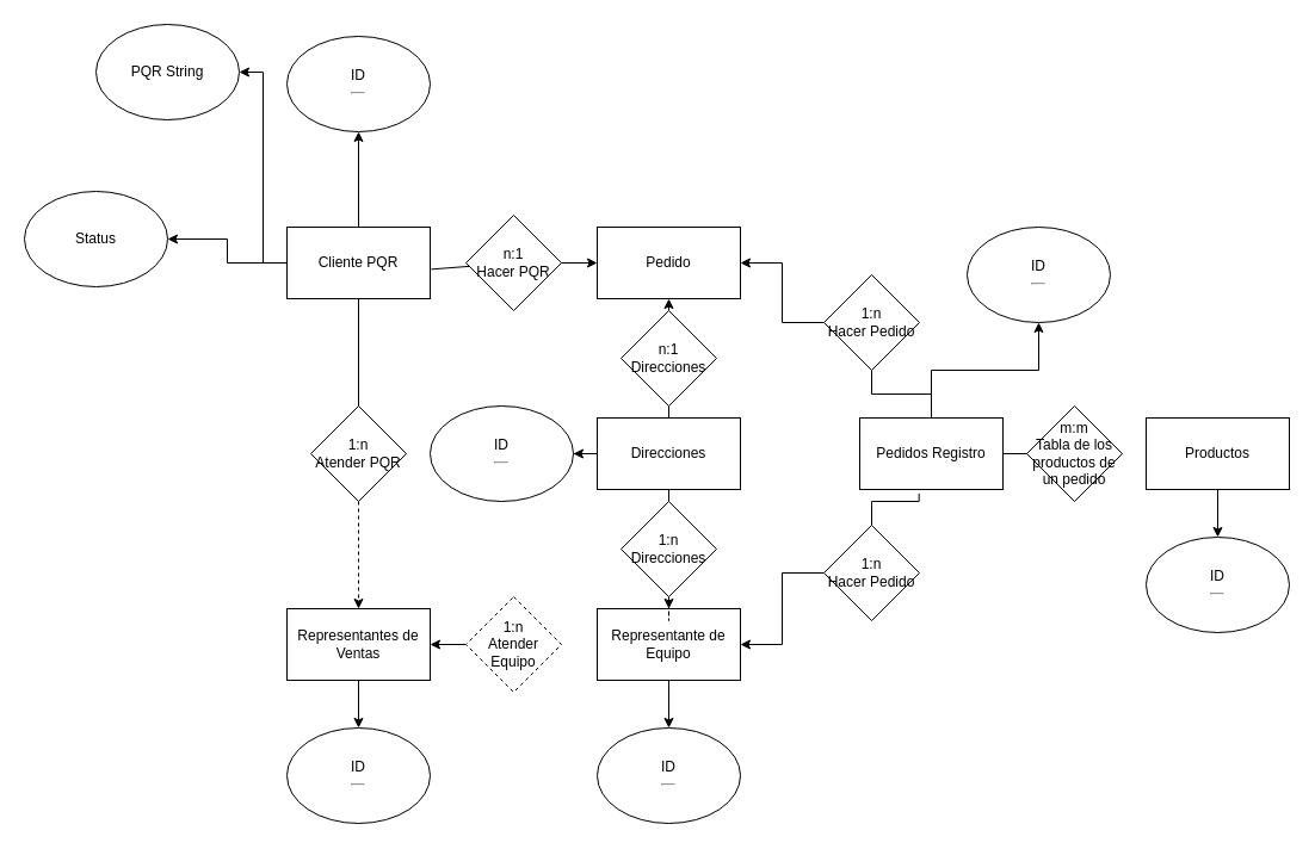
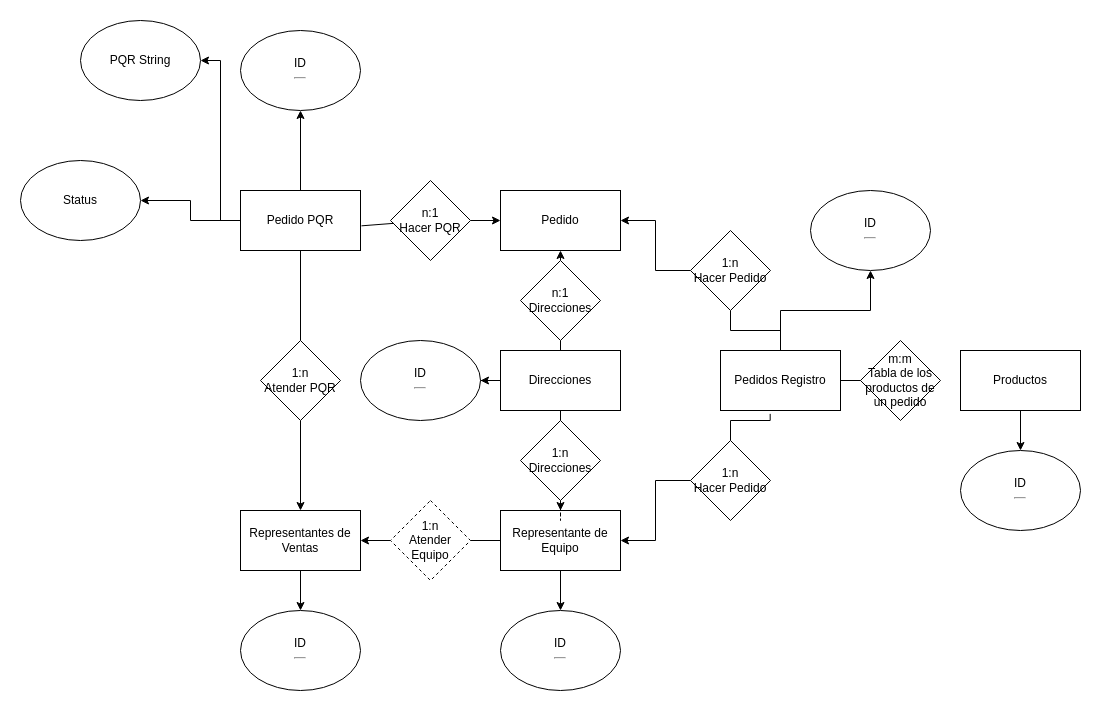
  <mxCell id="0" />
  <mxCell id="1" parent="0" />
  <mxCell id="2" value="Pedido" style="rounded=0;whiteSpace=wrap;html=1;" vertex="1" parent="1"><mxGeometry x="500" y="190" width="120" height="60" as="geometry" /></mxCell>
  <mxCell id="3" style="edgeStyle=orthogonalEdgeStyle;rounded=0;orthogonalLoop=1;jettySize=auto;html=1;entryX=0.5;entryY=0;entryDx=0;entryDy=0;" edge="1" parent="1" source="4" target="43"><mxGeometry relative="1" as="geometry" /></mxCell>
  <mxCell id="4" value="Productos" style="rounded=0;whiteSpace=wrap;html=1;" vertex="1" parent="1"><mxGeometry x="960" y="350" width="120" height="60" as="geometry" /></mxCell>
  <mxCell id="5" style="edgeStyle=orthogonalEdgeStyle;rounded=0;orthogonalLoop=1;jettySize=auto;html=1;" edge="1" parent="1" source="6" target="44"><mxGeometry relative="1" as="geometry" /></mxCell>
  <mxCell id="6" value="Pedidos Registro" style="rounded=0;whiteSpace=wrap;html=1;" vertex="1" parent="1"><mxGeometry x="720" y="350" width="120" height="60" as="geometry" /></mxCell>
  <mxCell id="7" style="edgeStyle=orthogonalEdgeStyle;rounded=0;orthogonalLoop=1;jettySize=auto;html=1;" edge="1" parent="1" source="8" target="41"><mxGeometry relative="1" as="geometry" /></mxCell>
  <mxCell id="8" value="Representantes de Ventas" style="rounded=0;whiteSpace=wrap;html=1;" vertex="1" parent="1"><mxGeometry x="240" y="510" width="120" height="60" as="geometry" /></mxCell>
  <mxCell id="9" style="edgeStyle=orthogonalEdgeStyle;rounded=0;orthogonalLoop=1;jettySize=auto;html=1;entryX=0.5;entryY=0;entryDx=0;entryDy=0;" edge="1" parent="1" source="10" target="42"><mxGeometry relative="1" as="geometry" /></mxCell>
  <mxCell id="10" value="Representante de Equipo" style="rounded=0;whiteSpace=wrap;html=1;" vertex="1" parent="1"><mxGeometry x="500" y="510" width="120" height="60" as="geometry" /></mxCell>
  <mxCell id="11" style="edgeStyle=orthogonalEdgeStyle;rounded=0;orthogonalLoop=1;jettySize=auto;html=1;" edge="1" parent="1" source="12" target="8"><mxGeometry relative="1" as="geometry" /></mxCell>
  <mxCell id="12" value="1:n&lt;div&gt;Atender Equipo&lt;/div&gt;" style="rhombus;whiteSpace=wrap;html=1;rounded=0;dashed=1;" vertex="1" parent="1"><mxGeometry x="390" y="500" width="80" height="80" as="geometry" /></mxCell>
+ <mxCell id="13" value="" style="endArrow=none;html=1;rounded=0;exitX=1;exitY=0.5;exitDx=0;exitDy=0;entryX=0;entryY=0.5;entryDx=0;entryDy=0;" edge="1" parent="1" source="12" target="10"><mxGeometry width="50" height="50" relative="1" as="geometry"><mxPoint x="550" y="570" as="sourcePoint" /><mxPoint x="600" y="520" as="targetPoint" /></mxGeometry></mxCell>
  <mxCell id="14" style="edgeStyle=orthogonalEdgeStyle;rounded=0;orthogonalLoop=1;jettySize=auto;html=1;" edge="1" parent="1" source="17" target="40"><mxGeometry relative="1" as="geometry" /></mxCell>
  <mxCell id="15" style="edgeStyle=orthogonalEdgeStyle;rounded=0;orthogonalLoop=1;jettySize=auto;html=1;entryX=1;entryY=0.5;entryDx=0;entryDy=0;" edge="1" parent="1" source="17" target="46"><mxGeometry relative="1" as="geometry" /></mxCell>
  <mxCell id="16" style="edgeStyle=orthogonalEdgeStyle;rounded=0;orthogonalLoop=1;jettySize=auto;html=1;entryX=1;entryY=0.5;entryDx=0;entryDy=0;" edge="1" parent="1" source="17" target="47"><mxGeometry relative="1" as="geometry" /></mxCell>
- <mxCell id="17" value="Cliente PQR" style="rounded=0;whiteSpace=wrap;html=1;" vertex="1" parent="1"><mxGeometry x="240" y="190" width="120" height="60" as="geometry" /></mxCell>
- <mxCell id="18" style="edgeStyle=orthogonalEdgeStyle;rounded=0;orthogonalLoop=1;jettySize=auto;html=1;entryX=0.5;entryY=0;entryDx=0;entryDy=0;dashed=1;" edge="1" parent="1" source="19" target="8"><mxGeometry relative="1" as="geometry" /></mxCell>
+ <mxCell id="17" value="Pedido PQR" style="rounded=0;whiteSpace=wrap;html=1;" vertex="1" parent="1"><mxGeometry x="240" y="190" width="120" height="60" as="geometry" /></mxCell>
+ <mxCell id="18" style="edgeStyle=orthogonalEdgeStyle;rounded=0;orthogonalLoop=1;jettySize=auto;html=1;entryX=0.5;entryY=0;entryDx=0;entryDy=0;" edge="1" parent="1" source="19" target="8"><mxGeometry relative="1" as="geometry" /></mxCell>
  <mxCell id="19" value="1:n&lt;div&gt;Atender PQR&lt;/div&gt;" style="rhombus;whiteSpace=wrap;html=1;rounded=0;" vertex="1" parent="1"><mxGeometry x="260" y="340" width="80" height="80" as="geometry" /></mxCell>
  <mxCell id="20" value="" style="endArrow=none;html=1;rounded=0;exitX=0.5;exitY=1;exitDx=0;exitDy=0;" edge="1" parent="1" source="17" target="19"><mxGeometry width="50" height="50" relative="1" as="geometry"><mxPoint x="550" y="470" as="sourcePoint" /><mxPoint x="600" y="420" as="targetPoint" /></mxGeometry></mxCell>
  <mxCell id="21" style="edgeStyle=orthogonalEdgeStyle;rounded=0;orthogonalLoop=1;jettySize=auto;html=1;entryX=0;entryY=0.5;entryDx=0;entryDy=0;" edge="1" parent="1" source="22" target="2"><mxGeometry relative="1" as="geometry" /></mxCell>
  <mxCell id="22" value="n:1&lt;div&gt;Hacer PQR&lt;/div&gt;" style="rhombus;whiteSpace=wrap;html=1;rounded=0;" vertex="1" parent="1"><mxGeometry x="390" y="180" width="80" height="80" as="geometry" /></mxCell>
  <mxCell id="23" value="" style="endArrow=none;html=1;rounded=0;exitX=1.008;exitY=0.589;exitDx=0;exitDy=0;exitPerimeter=0;" edge="1" parent="1" source="17" target="22"><mxGeometry width="50" height="50" relative="1" as="geometry"><mxPoint x="470" y="470" as="sourcePoint" /><mxPoint x="520" y="420" as="targetPoint" /></mxGeometry></mxCell>
  <mxCell id="24" style="edgeStyle=orthogonalEdgeStyle;rounded=0;orthogonalLoop=1;jettySize=auto;html=1;exitX=0.5;exitY=1;exitDx=0;exitDy=0;dashed=1;" edge="1" parent="1" source="25" target="10"><mxGeometry relative="1" as="geometry" /></mxCell>
  <mxCell id="25" value="1:n&lt;div&gt;Direcciones&lt;/div&gt;" style="rhombus;whiteSpace=wrap;html=1;" vertex="1" parent="1"><mxGeometry x="520" y="420" width="80" height="80" as="geometry" /></mxCell>
  <mxCell id="26" style="edgeStyle=orthogonalEdgeStyle;rounded=0;orthogonalLoop=1;jettySize=auto;html=1;" edge="1" parent="1" source="27" target="45"><mxGeometry relative="1" as="geometry" /></mxCell>
  <mxCell id="27" value="Direcciones" style="rounded=0;whiteSpace=wrap;html=1;" vertex="1" parent="1"><mxGeometry x="500" y="350" width="120" height="60" as="geometry" /></mxCell>
  <mxCell id="28" style="edgeStyle=orthogonalEdgeStyle;rounded=0;orthogonalLoop=1;jettySize=auto;html=1;exitX=0.5;exitY=0;exitDx=0;exitDy=0;entryX=0.5;entryY=1;entryDx=0;entryDy=0;" edge="1" parent="1" source="29" target="2"><mxGeometry relative="1" as="geometry" /></mxCell>
  <mxCell id="29" value="n:1&lt;div&gt;Direcciones&lt;/div&gt;" style="rhombus;whiteSpace=wrap;html=1;" vertex="1" parent="1"><mxGeometry x="520" y="260" width="80" height="80" as="geometry" /></mxCell>
  <mxCell id="30" value="" style="endArrow=none;html=1;rounded=0;entryX=0.5;entryY=1;entryDx=0;entryDy=0;" edge="1" parent="1" source="25" target="27"><mxGeometry width="50" height="50" relative="1" as="geometry"><mxPoint x="530" y="470" as="sourcePoint" /><mxPoint x="580" y="420" as="targetPoint" /></mxGeometry></mxCell>
  <mxCell id="31" value="" style="endArrow=none;html=1;rounded=0;entryX=0.5;entryY=1;entryDx=0;entryDy=0;exitX=0.5;exitY=0;exitDx=0;exitDy=0;" edge="1" parent="1" source="27" target="29"><mxGeometry width="50" height="50" relative="1" as="geometry"><mxPoint x="530" y="470" as="sourcePoint" /><mxPoint x="580" y="420" as="targetPoint" /></mxGeometry></mxCell>
  <mxCell id="32" style="edgeStyle=orthogonalEdgeStyle;rounded=0;orthogonalLoop=1;jettySize=auto;html=1;entryX=1;entryY=0.5;entryDx=0;entryDy=0;" edge="1" parent="1" source="33" target="10"><mxGeometry relative="1" as="geometry" /></mxCell>
  <mxCell id="33" value="1:n&lt;div&gt;Hacer Pedido&lt;/div&gt;" style="rhombus;whiteSpace=wrap;html=1;" vertex="1" parent="1"><mxGeometry x="690" y="440" width="80" height="80" as="geometry" /></mxCell>
  <mxCell id="34" style="edgeStyle=orthogonalEdgeStyle;rounded=0;orthogonalLoop=1;jettySize=auto;html=1;entryX=1;entryY=0.5;entryDx=0;entryDy=0;" edge="1" parent="1" source="36" target="2"><mxGeometry relative="1" as="geometry" /></mxCell>
  <mxCell id="35" style="edgeStyle=orthogonalEdgeStyle;rounded=0;orthogonalLoop=1;jettySize=auto;html=1;entryX=0.5;entryY=0;entryDx=0;entryDy=0;endArrow=none;endFill=0;" edge="1" parent="1" source="36" target="6"><mxGeometry relative="1" as="geometry" /></mxCell>
  <mxCell id="36" value="1:n&lt;div&gt;Hacer Pedido&lt;/div&gt;" style="rhombus;whiteSpace=wrap;html=1;" vertex="1" parent="1"><mxGeometry x="690" y="230" width="80" height="80" as="geometry" /></mxCell>
  <mxCell id="37" style="edgeStyle=orthogonalEdgeStyle;rounded=0;orthogonalLoop=1;jettySize=auto;html=1;entryX=0.414;entryY=1.056;entryDx=0;entryDy=0;entryPerimeter=0;endArrow=none;endFill=0;" edge="1" parent="1" source="33" target="6"><mxGeometry relative="1" as="geometry" /></mxCell>
  <mxCell id="38" style="edgeStyle=orthogonalEdgeStyle;rounded=0;orthogonalLoop=1;jettySize=auto;html=1;entryX=1;entryY=0.5;entryDx=0;entryDy=0;endArrow=none;endFill=0;" edge="1" parent="1" source="39" target="6"><mxGeometry relative="1" as="geometry" /></mxCell>
  <mxCell id="39" value="m:m&lt;div&gt;Tabla de los productos de un pedido&lt;/div&gt;" style="rhombus;whiteSpace=wrap;html=1;rounded=0;" vertex="1" parent="1"><mxGeometry x="860" y="340" width="80" height="80" as="geometry" /></mxCell>
  <mxCell id="40" value="ID&lt;hr&gt;" style="ellipse;whiteSpace=wrap;html=1;" vertex="1" parent="1"><mxGeometry x="240" y="30" width="120" height="80" as="geometry" /></mxCell>
  <mxCell id="41" value="ID&lt;hr&gt;" style="ellipse;whiteSpace=wrap;html=1;" vertex="1" parent="1"><mxGeometry x="240" y="610" width="120" height="80" as="geometry" /></mxCell>
  <mxCell id="42" value="ID&lt;hr&gt;" style="ellipse;whiteSpace=wrap;html=1;" vertex="1" parent="1"><mxGeometry x="500" y="610" width="120" height="80" as="geometry" /></mxCell>
  <mxCell id="43" value="ID&lt;hr&gt;" style="ellipse;whiteSpace=wrap;html=1;" vertex="1" parent="1"><mxGeometry x="960" y="450" width="120" height="80" as="geometry" /></mxCell>
  <mxCell id="44" value="ID&lt;hr&gt;" style="ellipse;whiteSpace=wrap;html=1;" vertex="1" parent="1"><mxGeometry x="810" y="190" width="120" height="80" as="geometry" /></mxCell>
  <mxCell id="45" value="ID&lt;hr&gt;" style="ellipse;whiteSpace=wrap;html=1;" vertex="1" parent="1"><mxGeometry x="360" y="340" width="120" height="80" as="geometry" /></mxCell>
  <mxCell id="46" value="PQR String" style="ellipse;whiteSpace=wrap;html=1;" vertex="1" parent="1"><mxGeometry x="80" y="20" width="120" height="80" as="geometry" /></mxCell>
  <mxCell id="47" value="Status" style="ellipse;whiteSpace=wrap;html=1;" vertex="1" parent="1"><mxGeometry x="20" y="160" width="120" height="80" as="geometry" /></mxCell>
